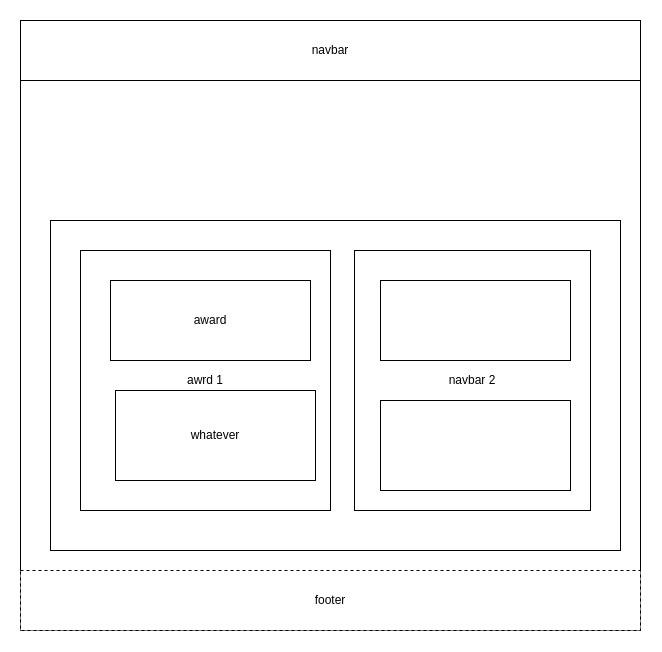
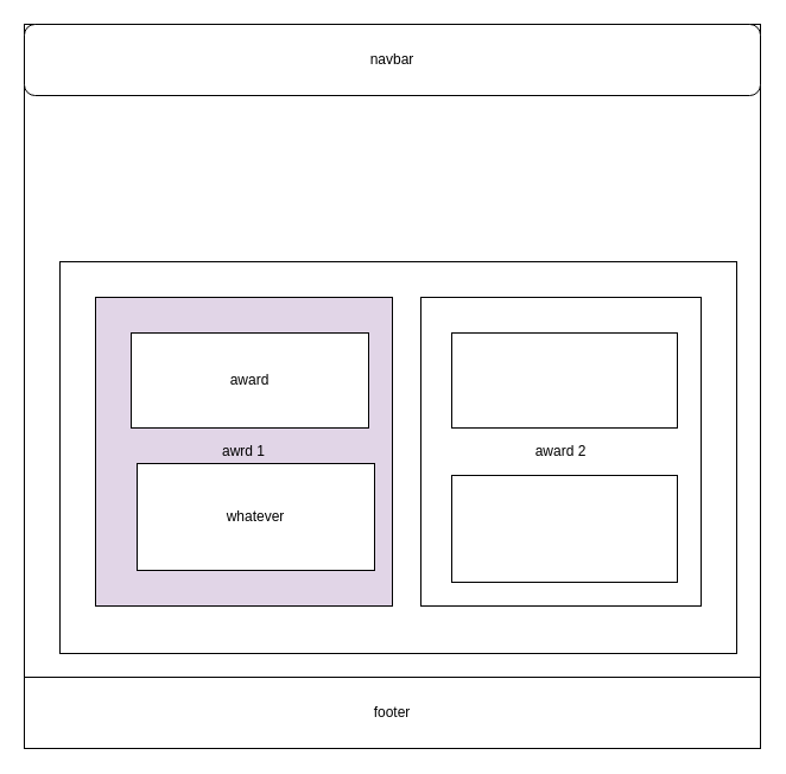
  <mxCell id="0" />
  <mxCell id="1" parent="0" />
  <mxCell id="2" value="" style="rounded=0;whiteSpace=wrap;html=1;" vertex="1" parent="1"><mxGeometry x="20" y="20" width="620" height="610" as="geometry" /></mxCell>
- <mxCell id="3" value="navbar" style="rounded=0;whiteSpace=wrap;html=1;" vertex="1" parent="1"><mxGeometry x="20" y="20" width="620" height="60" as="geometry" /></mxCell>
- <mxCell id="4" value="footer" style="rounded=0;whiteSpace=wrap;html=1;dashed=1;" vertex="1" parent="1"><mxGeometry x="20" y="570" width="620" height="60" as="geometry" /></mxCell>
+ <mxCell id="3" value="navbar" style="whiteSpace=wrap;html=1;rounded=1;" vertex="1" parent="1"><mxGeometry x="20" y="20" width="620" height="60" as="geometry" /></mxCell>
+ <mxCell id="4" value="footer" style="rounded=0;whiteSpace=wrap;html=1;" vertex="1" parent="1"><mxGeometry x="20" y="570" width="620" height="60" as="geometry" /></mxCell>
  <mxCell id="5" value="" style="rounded=0;whiteSpace=wrap;html=1;" vertex="1" parent="1"><mxGeometry x="50" y="220" width="570" height="330" as="geometry" /></mxCell>
- <mxCell id="6" value="awrd 1" style="rounded=0;whiteSpace=wrap;html=1;" vertex="1" parent="1"><mxGeometry x="80" y="250" width="250" height="260" as="geometry" /></mxCell>
- <mxCell id="7" value="navbar 2" style="rounded=0;whiteSpace=wrap;html=1;" vertex="1" parent="1"><mxGeometry x="354" y="250" width="236" height="260" as="geometry" /></mxCell>
+ <mxCell id="6" value="awrd 1" style="rounded=0;whiteSpace=wrap;html=1;fillColor=#e1d5e7;" vertex="1" parent="1"><mxGeometry x="80" y="250" width="250" height="260" as="geometry" /></mxCell>
+ <mxCell id="7" value="award 2" style="rounded=0;whiteSpace=wrap;html=1;" vertex="1" parent="1"><mxGeometry x="354" y="250" width="236" height="260" as="geometry" /></mxCell>
  <mxCell id="8" value="award" style="rounded=0;whiteSpace=wrap;html=1;" vertex="1" parent="1"><mxGeometry x="110" y="280" width="200" height="80" as="geometry" /></mxCell>
  <mxCell id="9" value="whatever" style="rounded=0;whiteSpace=wrap;html=1;" vertex="1" parent="1"><mxGeometry x="115" y="390" width="200" height="90" as="geometry" /></mxCell>
  <mxCell id="10" value="" style="rounded=0;whiteSpace=wrap;html=1;" vertex="1" parent="1"><mxGeometry x="380" y="280" width="190" height="80" as="geometry" /></mxCell>
  <mxCell id="11" value="" style="rounded=0;whiteSpace=wrap;html=1;" vertex="1" parent="1"><mxGeometry x="380" y="400" width="190" height="90" as="geometry" /></mxCell>
